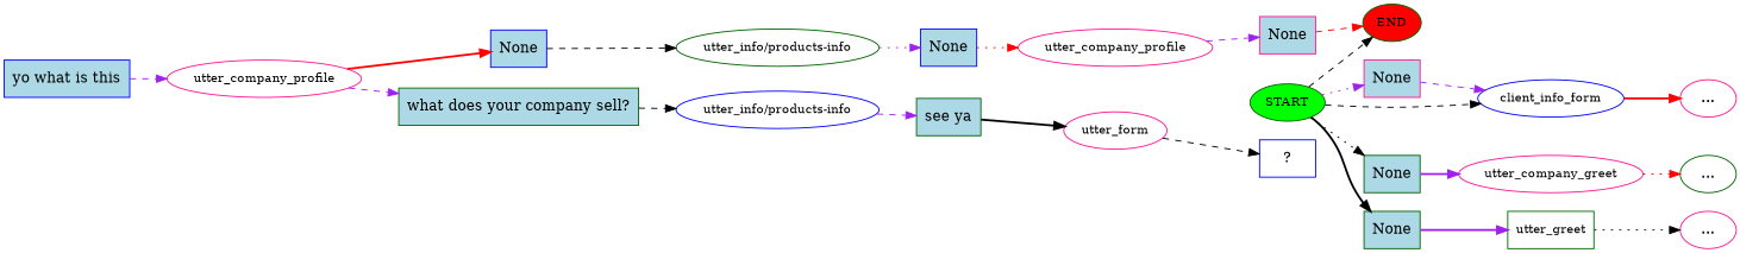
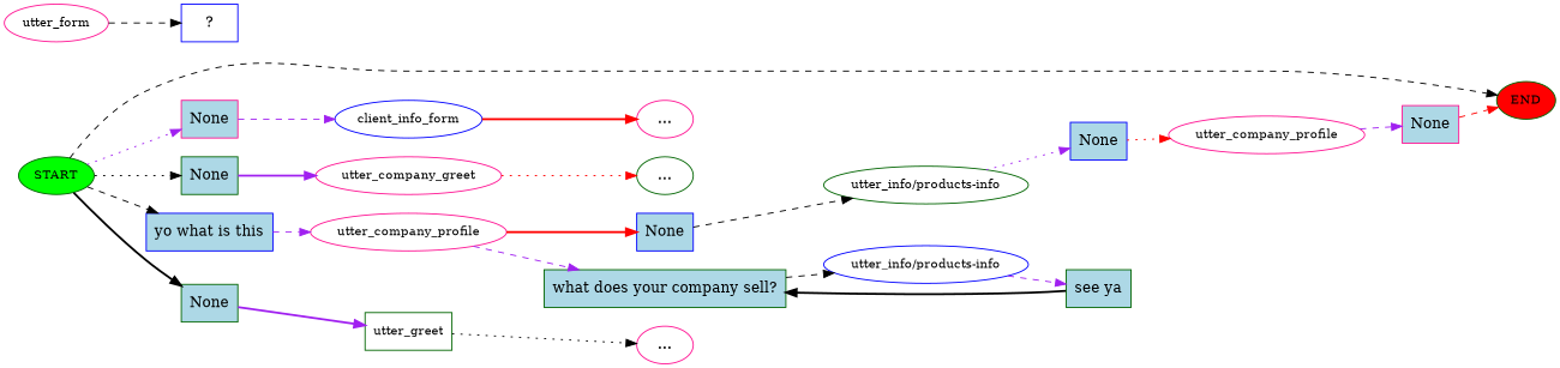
  digraph {
    rankdir=LR
    node [color=darkgreen]
    edge [color=black style=dashed]
    n1 [fillcolor=green fontsize=12 label=START style=filled]
    n2 [fillcolor=red fontsize=12 label=END style=filled]
    n3 [color=deeppink fillcolor=lightblue label=None shape=rect style=filled]
    n4 [fillcolor=lightblue label=None shape=rect style=filled]
    n5 [color=blue fillcolor=lightblue label="yo what is this" shape=rect style=filled]
    n6 [fillcolor=lightblue label=None shape=rect style=filled]
    n7 [color=blue fontsize=12 label=client_info_form]
    n8 [color=deeppink fontsize=12 label=utter_company_greet]
    n9 [color=deeppink fontsize=12 label=utter_company_profile]
    n10 [fontsize=12 label=utter_greet shape=box]
    n11 [color=deeppink label="..."]
    n12 [label="..."]
    n13 [color=blue fillcolor=lightblue label=None shape=rect style=filled]
    n14 [fillcolor=lightblue label="what does your company sell?" shape=rect style=filled]
    n15 [fontsize=12 label="utter_info/products-info"]
    n16 [color=blue fontsize=12 label="utter_info/products-info"]
    n17 [color=blue fillcolor=lightblue label=None shape=rect style=filled]
    n18 [color=deeppink fontsize=12 label=utter_company_profile]
    n19 [color=deeppink fillcolor=lightblue label=None shape=rect style=filled]
    n20 [color=deeppink label="..."]
    n21 [fillcolor=lightblue label="see ya" shape=rect style=filled]
    n22 [color=deeppink fontsize=12 label=utter_form]
    n23 [color=blue label="  ?  " shape=rect]
    n1 -> n2
    n1 -> n3 [color=purple style=dotted]
    n1 -> n4 [style=dotted]
-   n1 -> n7
+   n1 -> n5
    n1 -> n6 [style=bold]
    n3 -> n7 [color=purple]
    n4 -> n8 [color=purple style=bold]
    n5 -> n9 [color=purple]
    n6 -> n10 [color=purple style=bold]
    n7 -> n11 [color=red style=bold]
    n8 -> n12 [color=red style=dotted]
    n9 -> n13 [color=red style=bold]
    n9 -> n14 [color=purple]
    n10 -> n20 [style=dotted]
    n13 -> n15
    n14 -> n16
    n15 -> n17 [color=purple style=dotted]
    n16 -> n21 [color=purple]
    n17 -> n18 [color=red style=dotted]
    n18 -> n19 [color=purple]
    n19 -> n2 [color=red]
-   n21 -> n22 [style=bold]
+   n21 -> n14 [style=bold]
    n22 -> n23
  }
